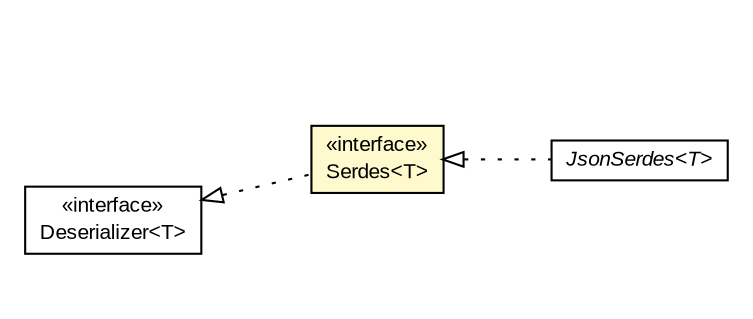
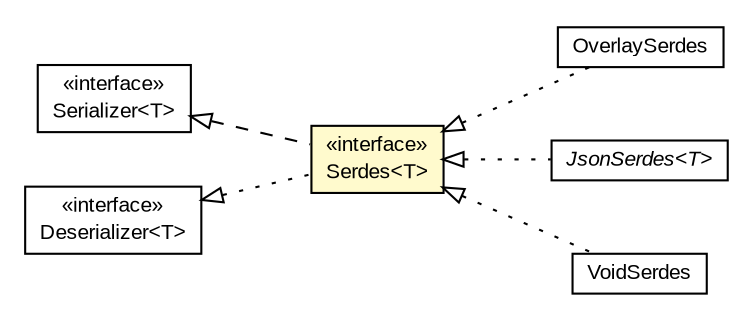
  digraph {
    nodesep=0.25
    rankdir=LR
    ranksep=0.5
    node [fontcolor=black fontname=arial fontsize=10.0 shape=plaintext]
    edge [arrowtail=empty dir=back fontname=arial fontsize=10 headport=p labelfontname=arial labelfontsize=10 style=dotted tailport=p]
+   n1 [label=<<table title="io.reinert.requestor.serialization.Serializer" border="0" cellborder="1" cellspacing="0" cellpadding="2" port="p" href="./Serializer.html"> 		<tr><td><table border="0" cellspacing="0" cellpadding="1"> <tr><td align="center" balign="center"> &#171;interface&#187; </td></tr> <tr><td align="center" balign="center"> Serializer&lt;T&gt; </td></tr> 		</table></td></tr> 		</table>>]
    n2 [label=<<table title="io.reinert.requestor.serialization.Serdes" border="0" cellborder="1" cellspacing="0" cellpadding="2" port="p" bgcolor="lemonChiffon" href="./Serdes.html"> 		<tr><td><table border="0" cellspacing="0" cellpadding="1"> <tr><td align="center" balign="center"> &#171;interface&#187; </td></tr> <tr><td align="center" balign="center"> Serdes&lt;T&gt; </td></tr> 		</table></td></tr> 		</table>>]
+   n3 [label=<<table title="io.reinert.requestor.serialization.json.OverlaySerdes" border="0" cellborder="1" cellspacing="0" cellpadding="2" port="p" href="./json/OverlaySerdes.html"> 		<tr><td><table border="0" cellspacing="0" cellpadding="1"> <tr><td align="center" balign="center"> OverlaySerdes </td></tr> 		</table></td></tr> 		</table>>]
    n4 [label=<<table title="io.reinert.requestor.serialization.json.JsonSerdes" border="0" cellborder="1" cellspacing="0" cellpadding="2" port="p" href="./json/JsonSerdes.html"> 		<tr><td><table border="0" cellspacing="0" cellpadding="1"> <tr><td align="center" balign="center"><font face="arial italic"> JsonSerdes&lt;T&gt; </font></td></tr> 		</table></td></tr> 		</table>>]
+   n5 [label=<<table title="io.reinert.requestor.serialization.misc.VoidSerdes" border="0" cellborder="1" cellspacing="0" cellpadding="2" port="p" href="./misc/VoidSerdes.html"> 		<tr><td><table border="0" cellspacing="0" cellpadding="1"> <tr><td align="center" balign="center"> VoidSerdes </td></tr> 		</table></td></tr> 		</table>>]
    n6 [label=<<table title="io.reinert.requestor.serialization.Deserializer" border="0" cellborder="1" cellspacing="0" cellpadding="2" port="p" href="./Deserializer.html"> 		<tr><td><table border="0" cellspacing="0" cellpadding="1"> <tr><td align="center" balign="center"> &#171;interface&#187; </td></tr> <tr><td align="center" balign="center"> Deserializer&lt;T&gt; </td></tr> 		</table></td></tr> 		</table>>]
+   n1 -> n2 [style=dashed]
+   n2 -> n3
    n2 -> n4
+   n2 -> n5
    n6 -> n2
  }
